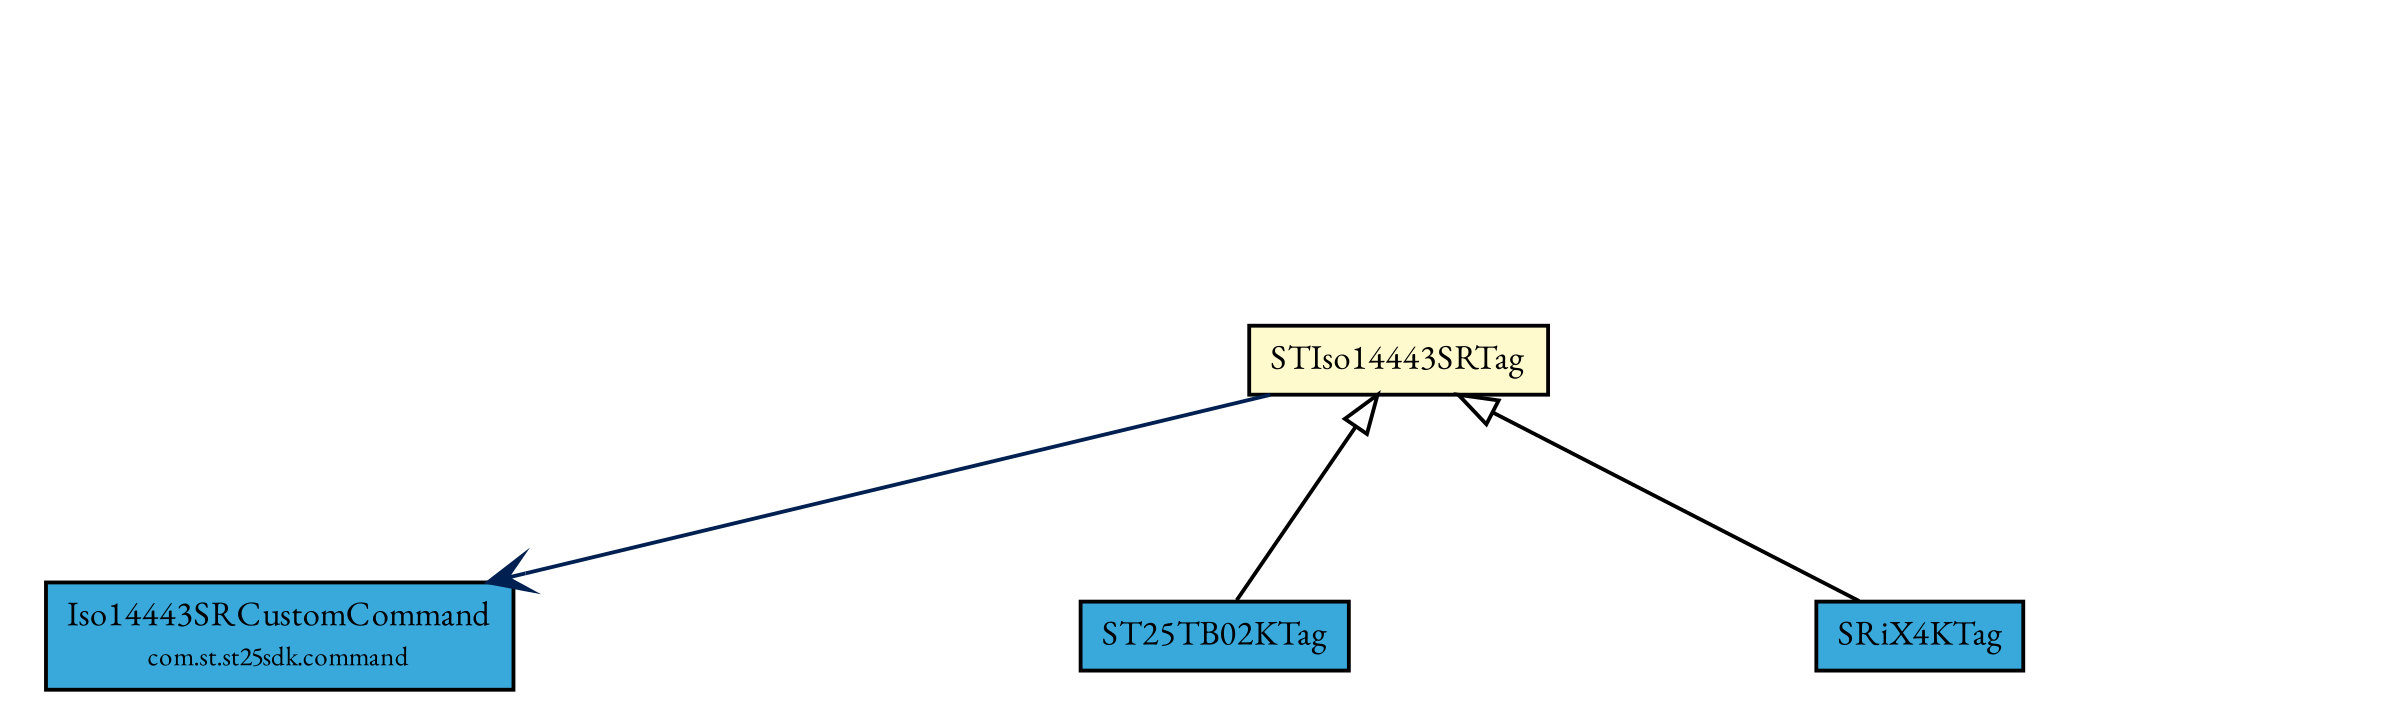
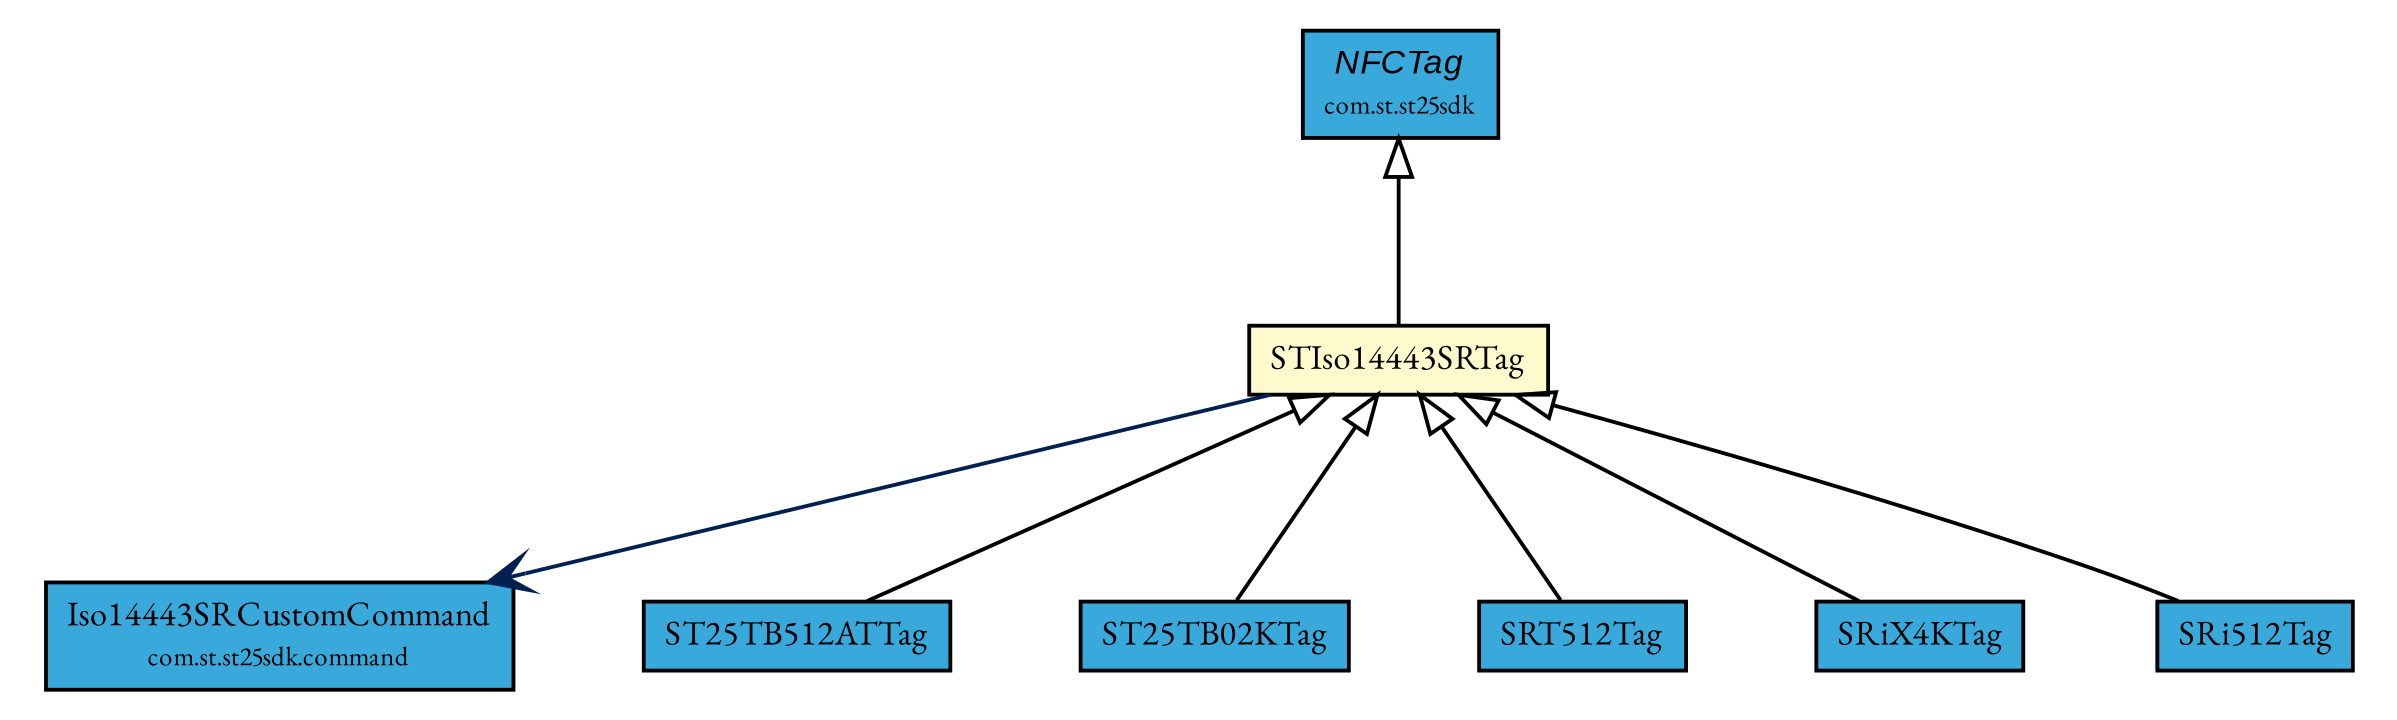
  digraph {
    fontname="EB Garamond"
    nodesep=0.25
    ranksep=0.5
    node [fontcolor=black fontname="EB Garamond" fontsize=9.0 shape=plaintext]
    edge [arrowtail=empty dir=back fontname="EB Garamond" fontsize=10 headport=p labelfontname=arial labelfontsize=10 tailport=p]
+   n1 [label=<<table title="com.st.st25sdk.NFCTag" border="0" cellborder="1" cellspacing="0" cellpadding="2" port="p" bgcolor="#39a9dc" href="../NFCTag.html"> 		<tr><td><table border="0" cellspacing="0" cellpadding="1"> <tr><td align="center" balign="center"><font face="arial italic"> NFCTag </font></td></tr> <tr><td align="center" balign="center"><font point-size="7.0"> com.st.st25sdk </font></td></tr> 		</table></td></tr> 		</table>>]
    n2 [label=<<table title="com.st.st25sdk.iso14443sr.STIso14443SRTag" border="0" cellborder="1" cellspacing="0" cellpadding="2" port="p" bgcolor="lemonChiffon" href="./STIso14443SRTag.html"> 		<tr><td><table border="0" cellspacing="0" cellpadding="1"> <tr><td align="center" balign="center"> STIso14443SRTag </td></tr> 		</table></td></tr> 		</table>>]
    n3 [label=<<table title="com.st.st25sdk.command.Iso14443SRCustomCommand" border="0" cellborder="1" cellspacing="0" cellpadding="2" port="p" bgcolor="#39a9dc" href="../command/Iso14443SRCustomCommand.html"> 		<tr><td><table border="0" cellspacing="0" cellpadding="1"> <tr><td align="center" balign="center"> Iso14443SRCustomCommand </td></tr> <tr><td align="center" balign="center"><font point-size="7.0"> com.st.st25sdk.command </font></td></tr> 		</table></td></tr> 		</table>>]
+   n4 [label=<<table title="com.st.st25sdk.iso14443sr.ST25TB512ATTag" border="0" cellborder="1" cellspacing="0" cellpadding="2" port="p" bgcolor="#39a9dc" href="./ST25TB512ATTag.html"> 		<tr><td><table border="0" cellspacing="0" cellpadding="1"> <tr><td align="center" balign="center"> ST25TB512ATTag </td></tr> 		</table></td></tr> 		</table>>]
    n5 [label=<<table title="com.st.st25sdk.iso14443sr.ST25TB02KTag" border="0" cellborder="1" cellspacing="0" cellpadding="2" port="p" bgcolor="#39a9dc" href="./ST25TB02KTag.html"> 		<tr><td><table border="0" cellspacing="0" cellpadding="1"> <tr><td align="center" balign="center"> ST25TB02KTag </td></tr> 		</table></td></tr> 		</table>>]
+   n6 [label=<<table title="com.st.st25sdk.iso14443sr.SRT512Tag" border="0" cellborder="1" cellspacing="0" cellpadding="2" port="p" bgcolor="#39a9dc" href="./SRT512Tag.html"> 		<tr><td><table border="0" cellspacing="0" cellpadding="1"> <tr><td align="center" balign="center"> SRT512Tag </td></tr> 		</table></td></tr> 		</table>>]
    n7 [label=<<table title="com.st.st25sdk.iso14443sr.SRiX4KTag" border="0" cellborder="1" cellspacing="0" cellpadding="2" port="p" bgcolor="#39a9dc" href="./SRiX4KTag.html"> 		<tr><td><table border="0" cellspacing="0" cellpadding="1"> <tr><td align="center" balign="center"> SRiX4KTag </td></tr> 		</table></td></tr> 		</table>>]
+   n8 [label=<<table title="com.st.st25sdk.iso14443sr.SRi512Tag" border="0" cellborder="1" cellspacing="0" cellpadding="2" port="p" bgcolor="#39a9dc" href="./SRi512Tag.html"> 		<tr><td><table border="0" cellspacing="0" cellpadding="1"> <tr><td align="center" balign="center"> SRi512Tag </td></tr> 		</table></td></tr> 		</table>>]
+   n1 -> n2
    n2 -> n3 [arrowhead=open color="#002052" fontcolor="#002052" fontsize=10.0 arrowtail="" dir=""]
+   n2 -> n4
    n2 -> n5
+   n2 -> n6
    n2 -> n7
+   n2 -> n8
  }
